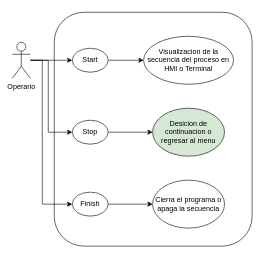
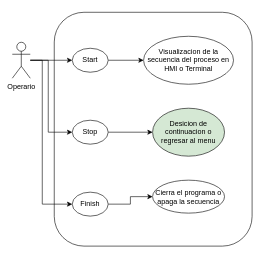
  <mxCell id="0" />
  <mxCell id="1" parent="0" />
  <mxCell id="2" value="" style="rounded=1;whiteSpace=wrap;html=1;align=center;" vertex="1" parent="1"><mxGeometry x="90" y="20" width="330" height="390" as="geometry" /></mxCell>
  <mxCell id="3" style="edgeStyle=orthogonalEdgeStyle;rounded=0;orthogonalLoop=1;jettySize=auto;html=1;" edge="1" parent="1" source="6" target="8"><mxGeometry relative="1" as="geometry" /></mxCell>
  <mxCell id="4" style="edgeStyle=orthogonalEdgeStyle;rounded=0;orthogonalLoop=1;jettySize=auto;html=1;entryX=0;entryY=0.5;entryDx=0;entryDy=0;" edge="1" parent="1" source="6" target="11"><mxGeometry relative="1" as="geometry"><Array as="points"><mxPoint x="80" y="100" /><mxPoint x="80" y="220" /></Array></mxGeometry></mxCell>
  <mxCell id="5" style="edgeStyle=orthogonalEdgeStyle;rounded=0;orthogonalLoop=1;jettySize=auto;html=1;entryX=0;entryY=0.5;entryDx=0;entryDy=0;" edge="1" parent="1" source="6" target="14"><mxGeometry relative="1" as="geometry"><Array as="points"><mxPoint x="70" y="100" /><mxPoint x="70" y="340" /></Array></mxGeometry></mxCell>
  <mxCell id="6" value="Operario" style="shape=umlActor;verticalLabelPosition=bottom;verticalAlign=top;html=1;outlineConnect=0;" vertex="1" parent="1"><mxGeometry x="20" y="70" width="30" height="60" as="geometry" /></mxCell>
  <mxCell id="7" style="edgeStyle=orthogonalEdgeStyle;rounded=0;orthogonalLoop=1;jettySize=auto;html=1;entryX=0;entryY=0.5;entryDx=0;entryDy=0;" edge="1" parent="1" source="8" target="9"><mxGeometry relative="1" as="geometry" /></mxCell>
  <mxCell id="8" value="Start" style="ellipse;whiteSpace=wrap;html=1;" vertex="1" parent="1"><mxGeometry x="120" y="80" width="60" height="40" as="geometry" /></mxCell>
  <mxCell id="9" value="Visualizacion de la secuencia del proceso en HMI o Terminal" style="ellipse;whiteSpace=wrap;html=1;" vertex="1" parent="1"><mxGeometry x="239" y="60" width="150" height="80" as="geometry" /></mxCell>
  <mxCell id="10" style="edgeStyle=orthogonalEdgeStyle;rounded=0;orthogonalLoop=1;jettySize=auto;html=1;entryX=0;entryY=0.5;entryDx=0;entryDy=0;" edge="1" parent="1" source="11" target="12"><mxGeometry relative="1" as="geometry" /></mxCell>
  <mxCell id="11" value="Stop" style="ellipse;whiteSpace=wrap;html=1;" vertex="1" parent="1"><mxGeometry x="120" y="200" width="60" height="40" as="geometry" /></mxCell>
  <mxCell id="12" value="Desicion de continuacion o regresar al menu" style="ellipse;whiteSpace=wrap;html=1;fillColor=#d5e8d4;" vertex="1" parent="1"><mxGeometry x="254" y="180" width="120" height="80" as="geometry" /></mxCell>
  <mxCell id="13" style="edgeStyle=orthogonalEdgeStyle;rounded=0;orthogonalLoop=1;jettySize=auto;html=1;entryX=0;entryY=0.5;entryDx=0;entryDy=0;" edge="1" parent="1" source="14" target="15"><mxGeometry relative="1" as="geometry" /></mxCell>
  <mxCell id="14" value="Finish" style="ellipse;whiteSpace=wrap;html=1;" vertex="1" parent="1"><mxGeometry x="120" y="320" width="60" height="40" as="geometry" /></mxCell>
- <mxCell id="15" value="Cierra el programa o apaga la secuencia" style="ellipse;whiteSpace=wrap;html=1;" vertex="1" parent="1"><mxGeometry x="254" y="300" width="120" height="80" as="geometry" /></mxCell>
+ <mxCell id="15" value="Cierra el programa o apaga la secuencia" style="ellipse;whiteSpace=wrap;html=1;" vertex="1" parent="1"><mxGeometry x="254" y="300" width="120" height="55" as="geometry" /></mxCell>
